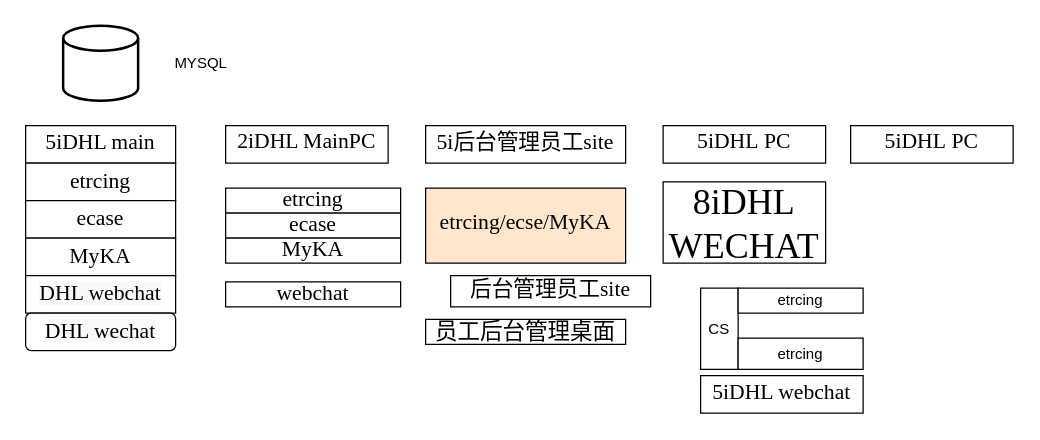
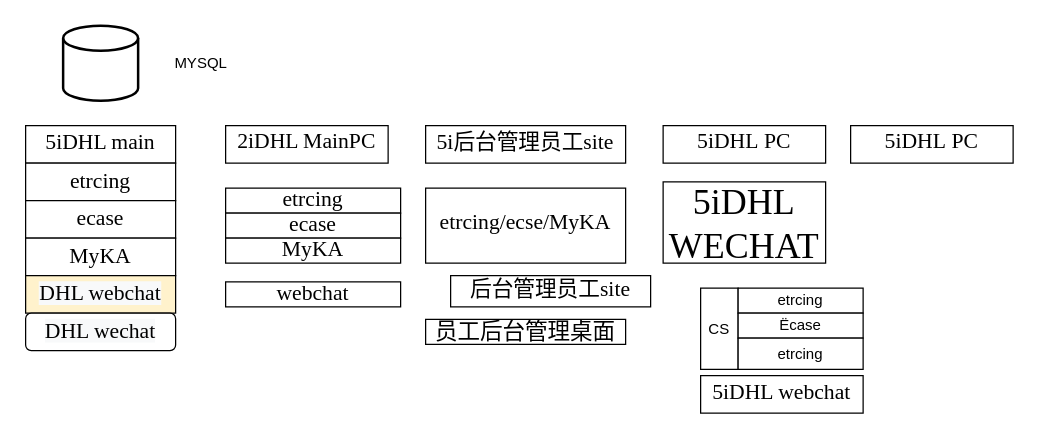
  <mxCell id="0" />
  <mxCell id="1" parent="0" />
  <mxCell id="2" value="" style="strokeWidth=2;html=1;shape=mxgraph.flowchart.database;whiteSpace=wrap;" parent="1" vertex="1"><mxGeometry x="50" y="20" width="60" height="60" as="geometry" /></mxCell>
  <mxCell id="3" value="&lt;p align=&quot;center&quot; style=&quot;font-size: medium ; margin: 0px ; line-height: 1px&quot;&gt;&lt;span style=&quot;font-family: &amp;#34;microsoft yahei&amp;#34; ; font-size: 13pt&quot;&gt;&lt;font style=&quot;vertical-align: inherit&quot;&gt;&lt;font style=&quot;vertical-align: inherit&quot;&gt;&lt;font style=&quot;vertical-align: inherit&quot;&gt;&lt;font style=&quot;vertical-align: inherit&quot;&gt;5iDHL main&lt;/font&gt;&lt;/font&gt;&lt;/font&gt;&lt;/font&gt;&lt;/span&gt;&lt;/p&gt;" style="rounded=0;whiteSpace=wrap;html=1;" parent="1" vertex="1"><mxGeometry x="20" y="100" width="120" height="30" as="geometry" /></mxCell>
  <mxCell id="4" value="MYSQL" style="text;html=1;align=center;verticalAlign=middle;resizable=0;points=[];autosize=1;" parent="1" vertex="1"><mxGeometry x="130" y="40" width="60" height="20" as="geometry" /></mxCell>
  <mxCell id="5" value="&lt;font face=&quot;microsoft yahei&quot;&gt;&lt;span style=&quot;font-size: 17.333px&quot;&gt;etrcing&lt;/span&gt;&lt;/font&gt;" style="rounded=0;whiteSpace=wrap;html=1;" parent="1" vertex="1"><mxGeometry x="20" y="130" width="120" height="30" as="geometry" /></mxCell>
  <mxCell id="6" value="&lt;font face=&quot;microsoft yahei&quot;&gt;&lt;span style=&quot;font-size: 17.333px&quot;&gt;ecase&lt;/span&gt;&lt;/font&gt;" style="rounded=0;whiteSpace=wrap;html=1;" parent="1" vertex="1"><mxGeometry x="20" y="160" width="120" height="30" as="geometry" /></mxCell>
  <mxCell id="7" value="&lt;font face=&quot;microsoft yahei&quot;&gt;&lt;span style=&quot;font-size: 17.333px&quot;&gt;MyKA&lt;/span&gt;&lt;/font&gt;" style="rounded=0;whiteSpace=wrap;html=1;" parent="1" vertex="1"><mxGeometry x="20" y="190" width="120" height="30" as="geometry" /></mxCell>
- <mxCell id="8" value="&lt;meta charset=&quot;utf-8&quot;&gt;&lt;span style=&quot;color: rgb(0, 0, 0); font-family: &amp;quot;microsoft yahei&amp;quot;; font-size: 17.333px; font-style: normal; font-weight: 400; letter-spacing: normal; text-align: center; text-indent: 0px; text-transform: none; word-spacing: 0px; background-color: rgb(248, 249, 250); display: inline; float: none;&quot;&gt;DHL webchat&lt;/span&gt;" style="rounded=0;whiteSpace=wrap;html=1;" parent="1" vertex="1"><mxGeometry x="20" y="220" width="120" height="30" as="geometry" /></mxCell>
+ <mxCell id="8" value="&lt;meta charset=&quot;utf-8&quot;&gt;&lt;span style=&quot;color: rgb(0, 0, 0); font-family: &amp;quot;microsoft yahei&amp;quot;; font-size: 17.333px; font-style: normal; font-weight: 400; letter-spacing: normal; text-align: center; text-indent: 0px; text-transform: none; word-spacing: 0px; background-color: rgb(248, 249, 250); display: inline; float: none;&quot;&gt;DHL webchat&lt;/span&gt;" style="rounded=0;whiteSpace=wrap;html=1;fillColor=#fff2cc;" parent="1" vertex="1"><mxGeometry x="20" y="220" width="120" height="30" as="geometry" /></mxCell>
  <mxCell id="9" value="&lt;span style=&quot;color: rgb(0 , 0 , 0) ; font-family: &amp;#34;microsoft yahei&amp;#34; ; font-size: 17.333px ; font-style: normal ; font-weight: 400 ; letter-spacing: normal ; text-align: center ; text-indent: 0px ; text-transform: none ; word-spacing: 0px ; background-color: rgb(248 , 249 , 250) ; display: inline ; float: none&quot;&gt;DHL wechat&lt;/span&gt;" style="whiteSpace=wrap;html=1;rounded=1;" parent="1" vertex="1"><mxGeometry x="20" y="250" width="120" height="30" as="geometry" /></mxCell>
  <mxCell id="10" value="&lt;p align=&quot;center&quot; style=&quot;font-size: medium ; margin: 0px ; line-height: 1px&quot;&gt;&lt;span style=&quot;font-family: &amp;#34;microsoft yahei&amp;#34; ; font-size: 13pt&quot;&gt;2iDHL MainPC&lt;/span&gt;&lt;/p&gt;&lt;p align=&quot;center&quot; style=&quot;font-size: medium ; margin: 0px ; line-height: 1px&quot;&gt;&lt;span style=&quot;font-family: &amp;#34;microsoft yahei&amp;#34; ; font-size: 13pt&quot;&gt;&lt;br&gt;&lt;/span&gt;&lt;/p&gt;" style="rounded=0;whiteSpace=wrap;html=1;" parent="1" vertex="1"><mxGeometry x="180" y="100" width="130" height="30" as="geometry" /></mxCell>
  <mxCell id="11" value="&lt;span style=&quot;font-family: &amp;#34;microsoft yahei&amp;#34; ; font-size: 13pt&quot;&gt;etrcing&lt;/span&gt;" style="rounded=0;whiteSpace=wrap;html=1;" parent="1" vertex="1"><mxGeometry x="180" y="150" width="140" height="20" as="geometry" /></mxCell>
  <mxCell id="12" value="&lt;font face=&quot;microsoft yahei&quot;&gt;&lt;span style=&quot;font-size: 17.333px&quot;&gt;ecase&lt;/span&gt;&lt;/font&gt;" style="rounded=0;whiteSpace=wrap;html=1;" parent="1" vertex="1"><mxGeometry x="180" y="170" width="140" height="20" as="geometry" /></mxCell>
  <mxCell id="13" value="&lt;font face=&quot;microsoft yahei&quot;&gt;&lt;span style=&quot;font-size: 17.333px&quot;&gt;MyKA&lt;/span&gt;&lt;/font&gt;" style="rounded=0;whiteSpace=wrap;html=1;" parent="1" vertex="1"><mxGeometry x="180" y="190" width="140" height="20" as="geometry" /></mxCell>
  <mxCell id="14" value="&lt;font face=&quot;microsoft yahei&quot;&gt;&lt;span style=&quot;font-size: 17.333px&quot;&gt;webchat&lt;/span&gt;&lt;/font&gt;" style="rounded=0;whiteSpace=wrap;html=1;" parent="1" vertex="1"><mxGeometry x="180" y="225" width="140" height="20" as="geometry" /></mxCell>
  <mxCell id="15" value="&lt;p align=&quot;center&quot; style=&quot;font-size: medium ; margin: 0px ; line-height: 1px&quot;&gt;&lt;span style=&quot;font-family: &amp;#34;microsoft yahei&amp;#34; ; font-size: 13pt&quot;&gt;5i后台管理员工site&lt;/span&gt;&lt;/p&gt;" style="rounded=0;whiteSpace=wrap;html=1;" parent="1" vertex="1"><mxGeometry x="340" y="100" width="160" height="30" as="geometry" /></mxCell>
- <mxCell id="16" value="&lt;p align=&quot;center&quot; style=&quot;font-size: medium ; margin: 0px ; line-height: 1px&quot;&gt;&lt;span style=&quot;font-family: &amp;#34;microsoft yahei&amp;#34; ; font-size: 13pt&quot;&gt;etrcing/ecse/MyKA&lt;/span&gt;&lt;/p&gt;&lt;p align=&quot;center&quot; style=&quot;font-size: medium ; margin: 0px ; line-height: 1px&quot;&gt;&lt;span style=&quot;font-family: &amp;#34;microsoft yahei&amp;#34; ; font-size: 13pt&quot;&gt;&lt;br&gt;&lt;/span&gt;&lt;/p&gt;" style="rounded=0;whiteSpace=wrap;html=1;fillColor=#ffe6cc;" parent="1" vertex="1"><mxGeometry x="340" y="150" width="160" height="60" as="geometry" /></mxCell>
+ <mxCell id="16" value="&lt;p align=&quot;center&quot; style=&quot;font-size: medium ; margin: 0px ; line-height: 1px&quot;&gt;&lt;span style=&quot;font-family: &amp;#34;microsoft yahei&amp;#34; ; font-size: 13pt&quot;&gt;etrcing/ecse/MyKA&lt;/span&gt;&lt;/p&gt;&lt;p align=&quot;center&quot; style=&quot;font-size: medium ; margin: 0px ; line-height: 1px&quot;&gt;&lt;span style=&quot;font-family: &amp;#34;microsoft yahei&amp;#34; ; font-size: 13pt&quot;&gt;&lt;br&gt;&lt;/span&gt;&lt;/p&gt;" style="rounded=0;whiteSpace=wrap;html=1;" parent="1" vertex="1"><mxGeometry x="340" y="150" width="160" height="60" as="geometry" /></mxCell>
  <mxCell id="17" value="&lt;p align=&quot;center&quot; style=&quot;font-size: medium ; margin: 0px ; line-height: 1px&quot;&gt;&lt;span style=&quot;font-family: &amp;#34;microsoft yahei&amp;#34; ; font-size: 13pt&quot;&gt;后台管理员工site&lt;/span&gt;&lt;/p&gt;" style="rounded=0;whiteSpace=wrap;html=1;" parent="1" vertex="1"><mxGeometry x="360" y="220" width="160" height="25" as="geometry" /></mxCell>
  <mxCell id="18" value="&lt;font face=&quot;microsoft yahei&quot; style=&quot;font-size: 18px&quot;&gt;员工后台管理桌面&lt;/font&gt;" style="rounded=0;whiteSpace=wrap;html=1;" parent="1" vertex="1"><mxGeometry x="340" y="255" width="160" height="20" as="geometry" /></mxCell>
  <mxCell id="19" value="&lt;p align=&quot;center&quot; style=&quot;font-size: medium ; margin: 0px ; line-height: 1px&quot;&gt;&lt;span style=&quot;font-family: &amp;#34;microsoft yahei&amp;#34; ; font-size: 13pt&quot;&gt;5iDHL&amp;nbsp;&lt;/span&gt;&lt;span style=&quot;font-family: &amp;#34;microsoft yahei&amp;#34; ; font-size: 13pt&quot;&gt;PC&lt;/span&gt;&lt;/p&gt;&lt;p align=&quot;center&quot; style=&quot;font-size: medium ; margin: 0px ; line-height: 1px&quot;&gt;&lt;span style=&quot;font-family: &amp;#34;microsoft yahei&amp;#34; ; font-size: 13pt&quot;&gt;&lt;br&gt;&lt;/span&gt;&lt;/p&gt;" style="rounded=0;whiteSpace=wrap;html=1;" parent="1" vertex="1"><mxGeometry x="530" y="100" width="130" height="30" as="geometry" /></mxCell>
- <mxCell id="20" value="&lt;font face=&quot;Microsoft YaHei&quot;&gt;&lt;span style=&quot;font-size: 28.773px&quot;&gt;8iDHL WECHAT&lt;/span&gt;&lt;/font&gt;" style="rounded=0;whiteSpace=wrap;html=1;" parent="1" vertex="1"><mxGeometry x="530" y="145" width="130" height="65" as="geometry" /></mxCell>
+ <mxCell id="20" value="&lt;font face=&quot;Microsoft YaHei&quot;&gt;&lt;span style=&quot;font-size: 28.773px&quot;&gt;5iDHL WECHAT&lt;/span&gt;&lt;/font&gt;" style="rounded=0;whiteSpace=wrap;html=1;" parent="1" vertex="1"><mxGeometry x="530" y="145" width="130" height="65" as="geometry" /></mxCell>
  <mxCell id="21" value="&lt;font style=&quot;vertical-align: inherit&quot;&gt;&lt;font style=&quot;vertical-align: inherit&quot;&gt;&lt;font style=&quot;vertical-align: inherit&quot;&gt;&lt;font style=&quot;vertical-align: inherit&quot;&gt;CS&lt;/font&gt;&lt;/font&gt;&lt;/font&gt;&lt;/font&gt;" style="rounded=0;whiteSpace=wrap;html=1;" vertex="1" parent="1"><mxGeometry x="560" y="230" width="30" height="65" as="geometry" /></mxCell>
  <mxCell id="22" value="&lt;font style=&quot;vertical-align: inherit&quot;&gt;&lt;font style=&quot;vertical-align: inherit&quot;&gt;etrcing&lt;/font&gt;&lt;/font&gt;" style="rounded=0;whiteSpace=wrap;html=1;" vertex="1" parent="1"><mxGeometry x="590" y="230" width="100" height="20" as="geometry" /></mxCell>
+ <mxCell id="23" value="&lt;font style=&quot;vertical-align: inherit&quot;&gt;&lt;font style=&quot;vertical-align: inherit&quot;&gt;Ëcase&lt;/font&gt;&lt;/font&gt;" style="rounded=0;whiteSpace=wrap;html=1;" vertex="1" parent="1"><mxGeometry x="590" y="250" width="100" height="20" as="geometry" /></mxCell>
  <mxCell id="24" value="&lt;font style=&quot;vertical-align: inherit&quot;&gt;&lt;font style=&quot;vertical-align: inherit&quot;&gt;etrcing&lt;/font&gt;&lt;/font&gt;" style="rounded=0;whiteSpace=wrap;html=1;" vertex="1" parent="1"><mxGeometry x="590" y="270" width="100" height="25" as="geometry" /></mxCell>
  <mxCell id="25" value="&lt;p align=&quot;center&quot; style=&quot;font-size: medium ; margin: 0px ; line-height: 1px&quot;&gt;&lt;span style=&quot;font-family: &amp;#34;microsoft yahei&amp;#34; ; font-size: 13pt&quot;&gt;&lt;font style=&quot;vertical-align: inherit&quot;&gt;&lt;font style=&quot;vertical-align: inherit&quot;&gt;5iDHL webchat&lt;/font&gt;&lt;/font&gt;&lt;/span&gt;&lt;/p&gt;" style="rounded=0;whiteSpace=wrap;html=1;" vertex="1" parent="1"><mxGeometry x="560" y="300" width="130" height="30" as="geometry" /></mxCell>
  <mxCell id="26" value="&lt;p align=&quot;center&quot; style=&quot;font-size: medium ; margin: 0px ; line-height: 1px&quot;&gt;&lt;span style=&quot;font-family: &amp;#34;microsoft yahei&amp;#34; ; font-size: 13pt&quot;&gt;5iDHL&amp;nbsp;&lt;/span&gt;&lt;span style=&quot;font-family: &amp;#34;microsoft yahei&amp;#34; ; font-size: 13pt&quot;&gt;PC&lt;/span&gt;&lt;/p&gt;&lt;p align=&quot;center&quot; style=&quot;font-size: medium ; margin: 0px ; line-height: 1px&quot;&gt;&lt;span style=&quot;font-family: &amp;#34;microsoft yahei&amp;#34; ; font-size: 13pt&quot;&gt;&lt;br&gt;&lt;/span&gt;&lt;/p&gt;" style="rounded=0;whiteSpace=wrap;html=1;" vertex="1" parent="1"><mxGeometry x="680" y="100" width="130" height="30" as="geometry" /></mxCell>
